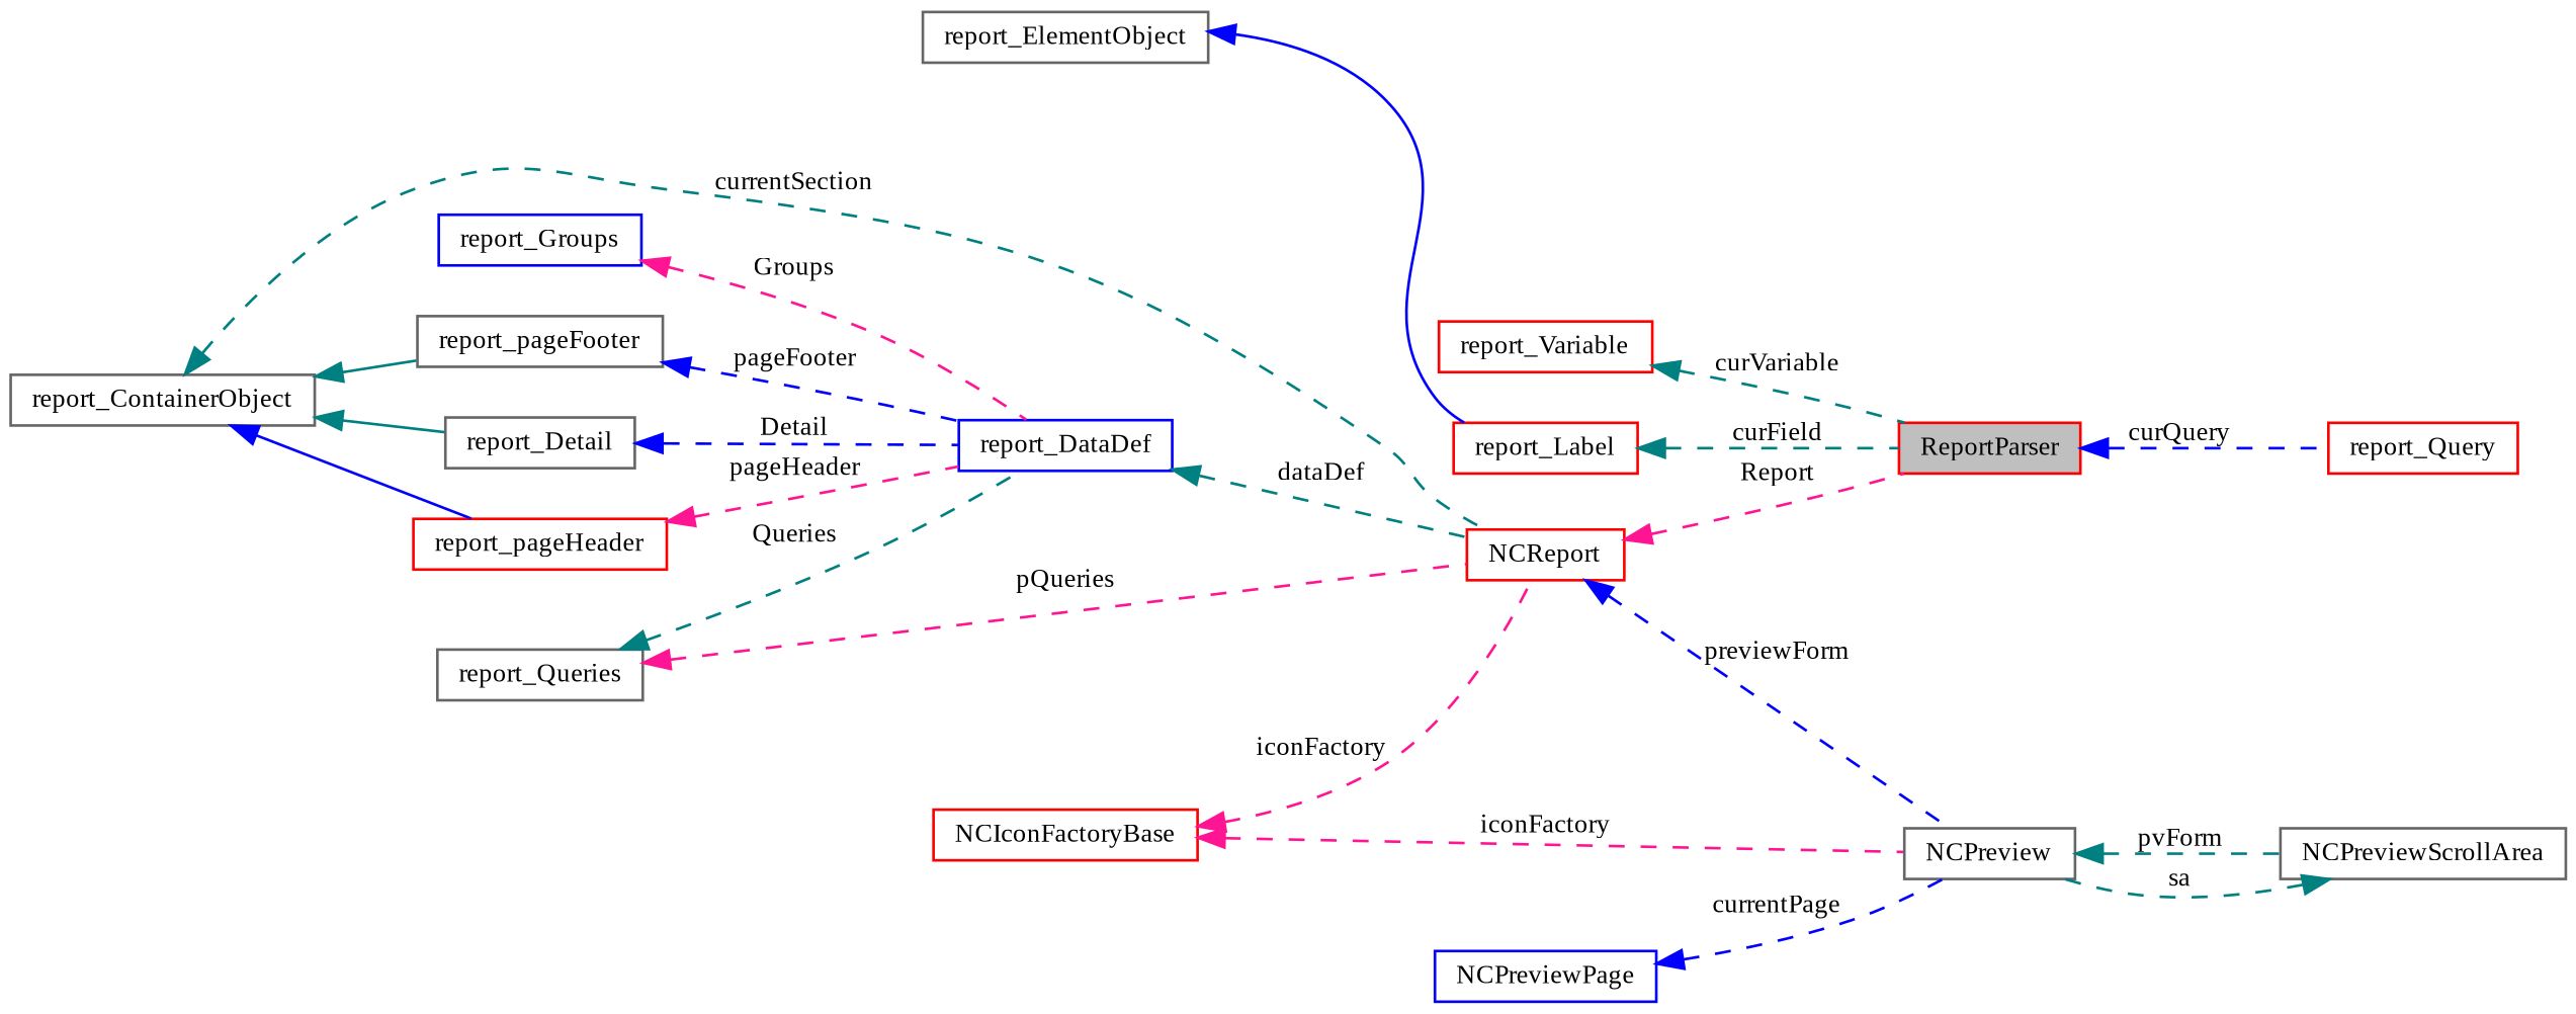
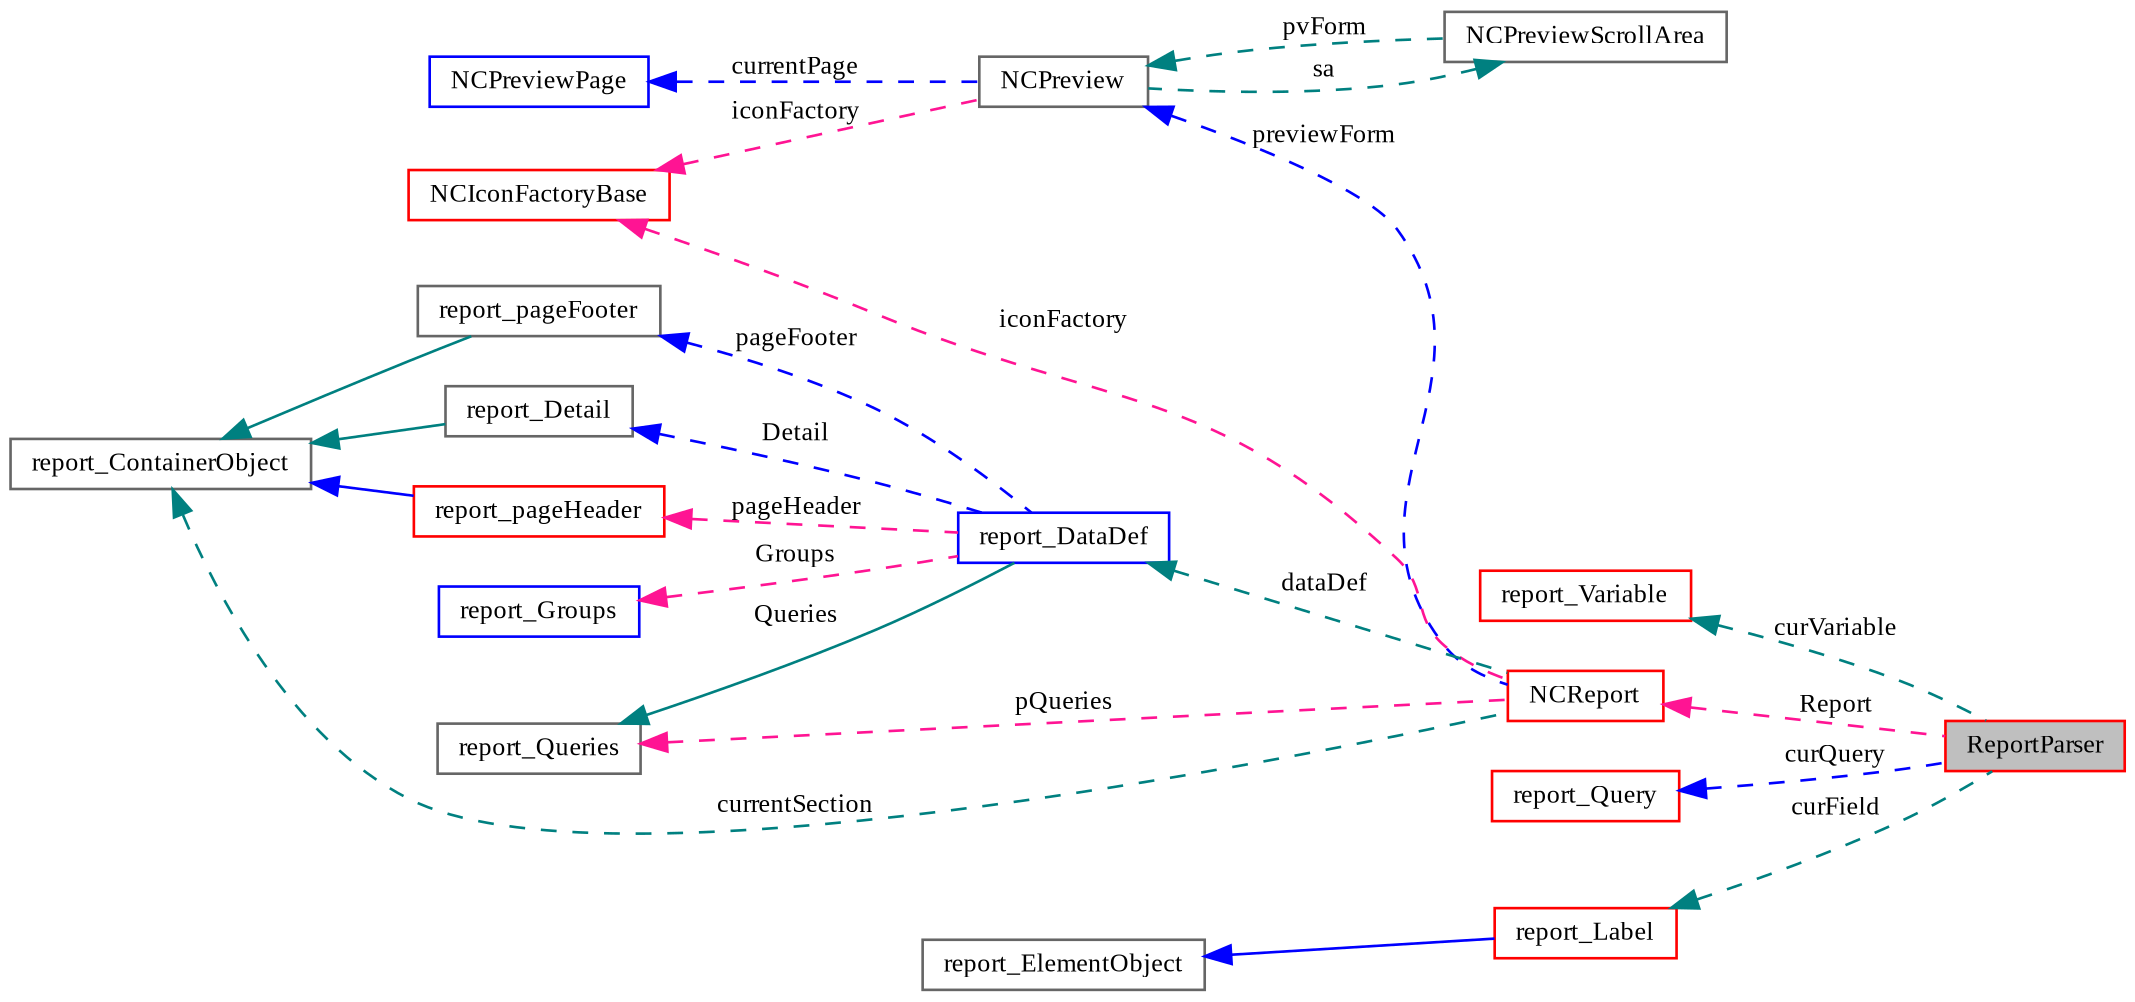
  digraph {
    fontname="Liberation Serif"
    rankdir=LR
    node [color=red fillcolor=white fontname="Liberation Serif" fontsize=10 shape=record style=filled]
    edge [color=teal dir=back fontname="Liberation Serif" fontsize=10 labelfontname=FreeSans labelfontsize=10 style=dashed]
    n1 [fillcolor=grey75 fontcolor=black height=0.2 label=ReportParser width=0.4]
    n2 [height=0.2 label=NCReport width=0.4]
    n3 [color=gray40 height=0.2 label=NCPreview width=0.4]
    n4 [color=gray40 height=0.2 label=NCPreviewScrollArea width=0.4]
    n5 [color=blue height=0.2 label=NCPreviewPage width=0.4]
    n6 [height=0.2 label=NCIconFactoryBase width=0.4]
    n7 [color=blue height=0.2 label=report_DataDef width=0.4]
    n8 [color=gray40 height=0.2 label=report_pageFooter width=0.4]
    n9 [color=gray40 height=0.2 label=report_ContainerObject width=0.4]
    n10 [color=gray40 height=0.2 label=report_Detail width=0.4]
    n11 [height=0.2 label=report_pageHeader width=0.4]
    n12 [color=gray40 height=0.2 label=report_Queries width=0.4]
    n13 [color=blue height=0.2 label=report_Groups width=0.4]
    n14 [height=0.2 label=report_Variable width=0.4]
    n15 [height=0.2 label=report_Label width=0.4]
    n16 [color=gray40 height=0.2 label=report_ElementObject width=0.4]
    n17 [height=0.2 label=report_Query width=0.4]
    n2 -> n1 [color=deeppink label=Report]
-   n2 -> n3 [color=blue label=previewForm]
+   n3 -> n2 [color=blue label=previewForm]
    n3 -> n4 [label=pvForm]
    n4 -> n3 [label=sa]
    n5 -> n3 [color=blue label=currentPage]
    n6 -> n2 [color=deeppink label=iconFactory]
    n6 -> n3 [color=deeppink label=iconFactory]
    n7 -> n2 [label=dataDef]
    n8 -> n7 [color=blue label=pageFooter]
    n9 -> n2 [label=currentSection]
    n9 -> n8 [style=solid]
    n9 -> n10 [style=solid]
    n9 -> n11 [color=blue style=solid]
    n10 -> n7 [color=blue label=Detail]
    n11 -> n7 [color=deeppink label=pageHeader]
    n12 -> n2 [color=deeppink label=pQueries]
-   n12 -> n7 [label=Queries]
+   n12 -> n7 [label=Queries style=solid]
    n13 -> n7 [color=deeppink label=Groups]
    n14 -> n1 [label=curVariable]
    n15 -> n1 [label=curField]
    n16 -> n15 [color=blue style=solid]
-   n1 -> n17 [color=blue label=curQuery]
+   n17 -> n1 [color=blue label=curQuery]
  }
